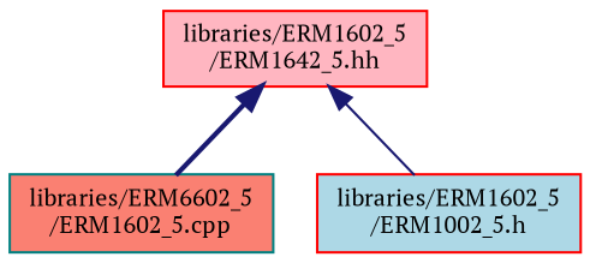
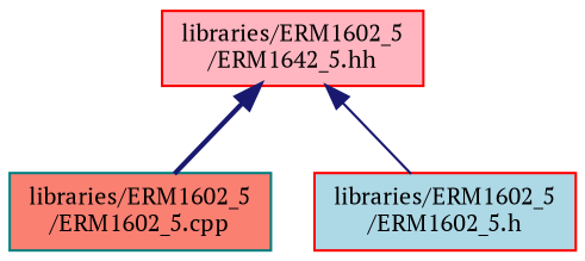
  digraph {
    fontname="PT Serif"
    node [color=red fontname="PT Serif" fontsize=10 shape=record style=filled]
    edge [color=midnightblue dir=back fontname="PT Serif" fontsize=10 labelfontname=Helvetica labelfontsize=10]
    n1 [fillcolor=lightpink fontcolor=black height=0.2 label="libraries/ERM1602_5\l/ERM1642_5.hh" width=0.4]
-   n2 [color=teal fillcolor=salmon height=0.2 label="libraries/ERM6602_5\l/ERM1602_5.cpp" width=0.4]
-   n3 [fillcolor=lightblue height=0.2 label="libraries/ERM1602_5\l/ERM1002_5.h" width=0.4]
+   n2 [color=teal fillcolor=salmon height=0.2 label="libraries/ERM1602_5\l/ERM1602_5.cpp" width=0.4]
+   n3 [fillcolor=lightblue height=0.2 label="libraries/ERM1602_5\l/ERM1602_5.h" width=0.4]
    n1 -> n2 [style=bold]
    n1 -> n3 [style=solid]
  }
